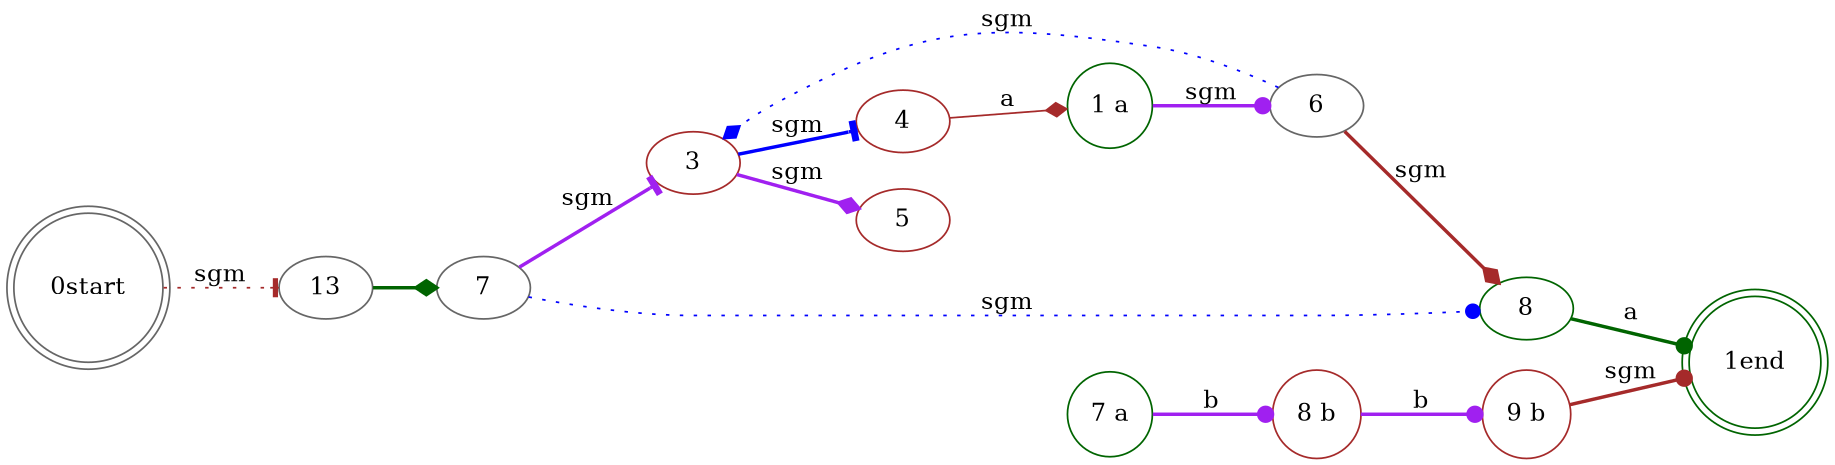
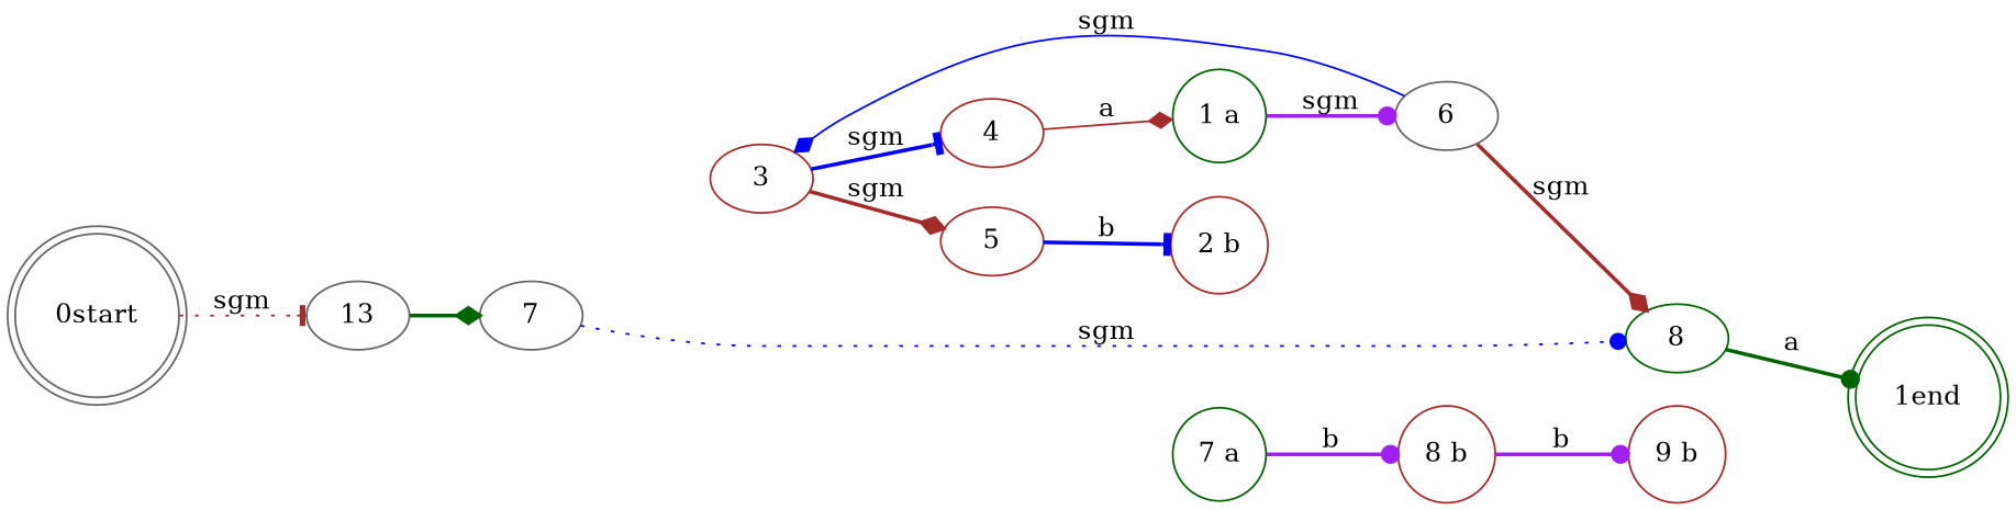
  strict digraph {
    rankdir=LR
    node [color=brown]
    edge [arrowhead=dot color=brown style=bold]
    "0start" [color=gray40 shape=doublecircle]
    13 [color=gray40]
    7 [color=gray40]
    "1 a" [color=darkgreen shape=circle]
    6 [color=gray40]
    3
    8 [color=darkgreen]
+   "2 b" [shape=circle]
    4
    5
    "1end" [color=darkgreen shape=doublecircle]
    "7 a" [color=darkgreen shape=circle]
    "8 b" [shape=circle]
    "9 b" [shape=circle]
    "0start" -> 13 [arrowhead=tee label=sgm style=dotted]
    13 -> 7 [arrowhead=diamond color=darkgreen]
-   7 -> 3 [arrowhead=tee color=purple label=sgm]
    7 -> 8 [color=blue label=sgm style=dotted]
    "1 a" -> 6 [color=purple label=sgm]
-   6 -> 3 [arrowhead=diamond color=blue label=sgm style=dotted]
+   6 -> 3 [arrowhead=diamond color=blue label=sgm style=solid]
    6 -> 8 [arrowhead=diamond label=sgm]
    3 -> 4 [arrowhead=tee color=blue label=sgm]
-   3 -> 5 [arrowhead=diamond color=purple label=sgm]
+   3 -> 5 [arrowhead=diamond label=sgm]
    8 -> "1end" [color=darkgreen label=a]
    4 -> "1 a" [arrowhead=diamond label=a style=solid]
+   5 -> "2 b" [arrowhead=tee color=blue label=b]
    "7 a" -> "8 b" [color=purple label=b]
    "8 b" -> "9 b" [color=purple label=b]
-   "9 b" -> "1end" [label=sgm]
  }
